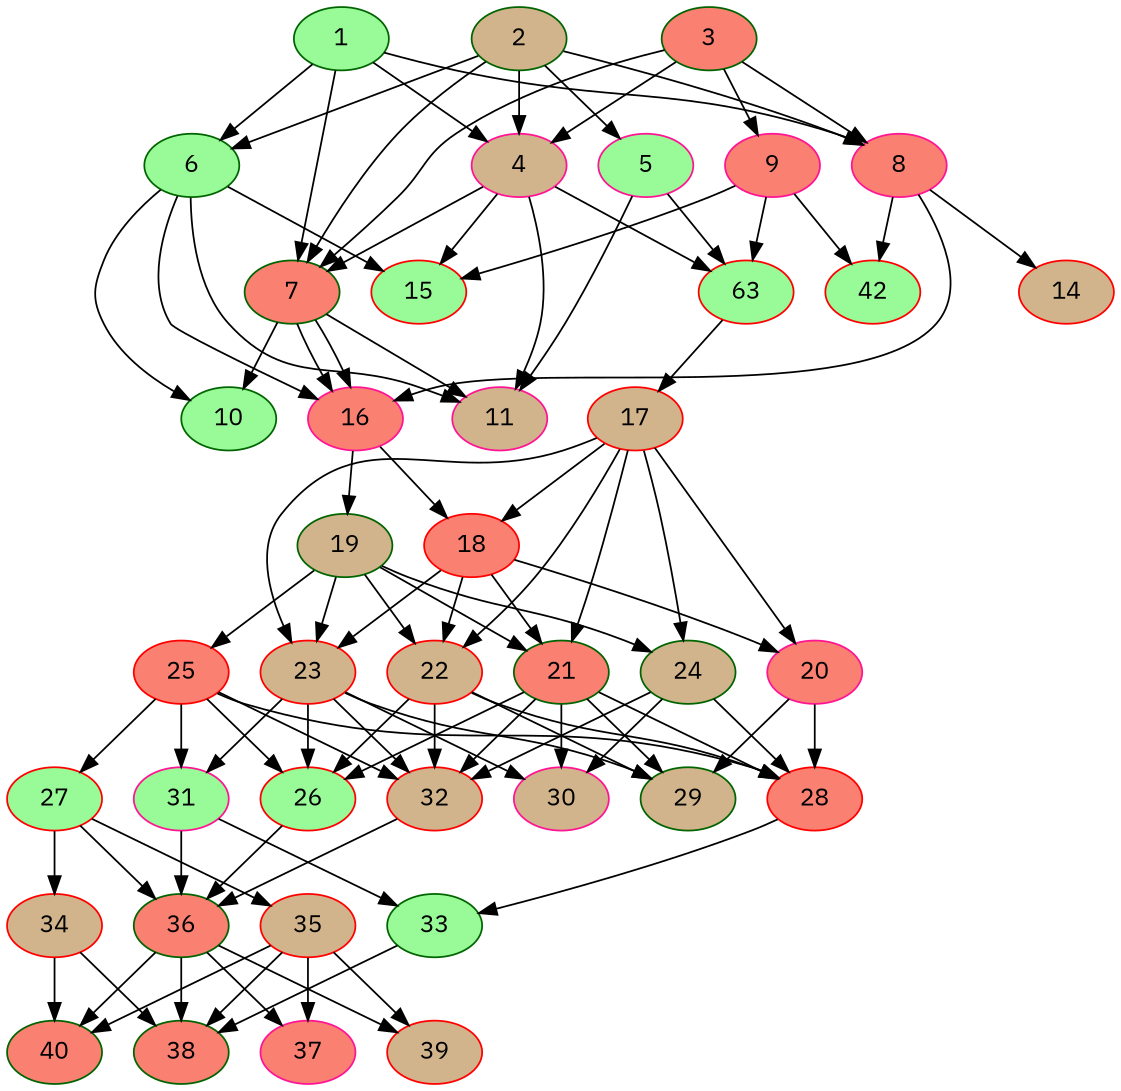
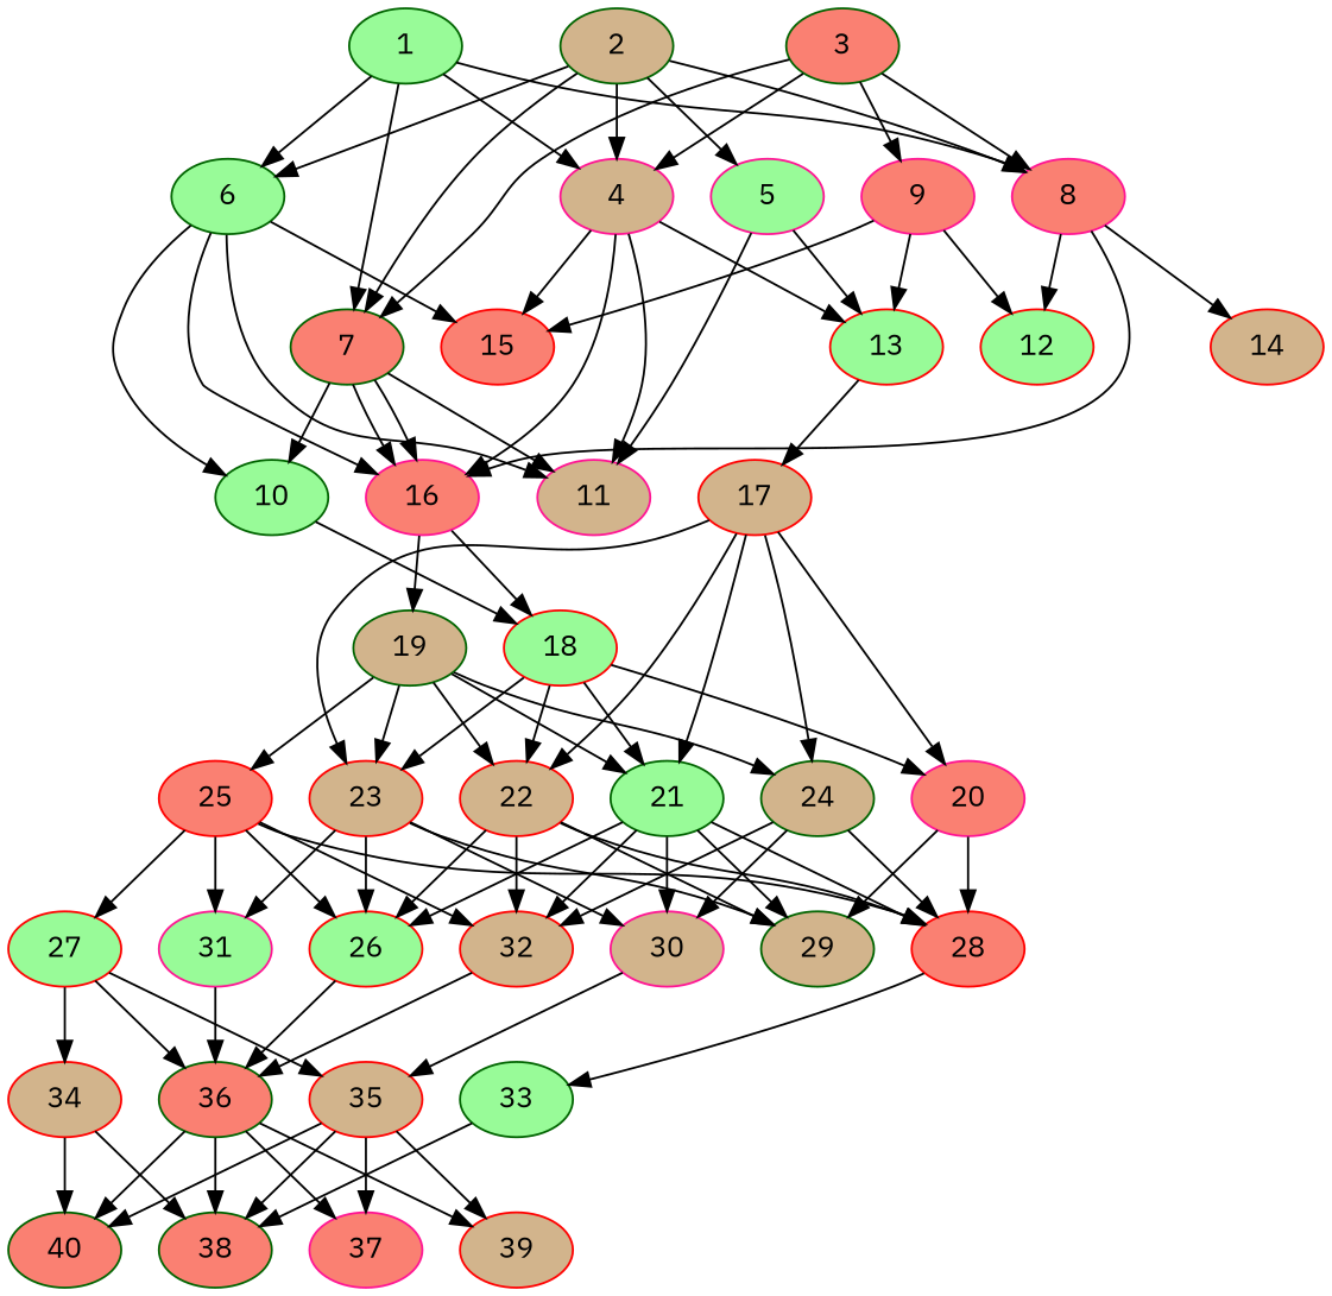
  digraph {
    fontname="IBM Plex Sans"
    node [alpha=0.08 color=red fillcolor=tan fontname="IBM Plex Sans" style=filled]
    edge [fontname="IBM Plex Sans"]
    1 [alpha=0.06 color=darkgreen expect_size=37455872 fillcolor=palegreen]
    4 [alpha=0.01 color=deeppink expect_size=14103552]
    6 [alpha=0.11 color=darkgreen expect_size=23693312 fillcolor=palegreen]
    7 [color=darkgreen expect_size=11478016 fillcolor=salmon]
    8 [color=deeppink expect_size=51373056 fillcolor=salmon]
    11 [alpha=0.16 color=deeppink expect_size=46505984]
-   13 [alpha=0.03 expect_size=36216832 fillcolor=palegreen label=63]
-   15 [alpha=0.10 expect_size=39644160 fillcolor=palegreen]
+   13 [alpha=0.03 expect_size=36216832 fillcolor=palegreen]
+   15 [alpha=0.10 expect_size=39644160 fillcolor=salmon]
    16 [alpha=0.20 color=deeppink expect_size=12466176 fillcolor=salmon]
    10 [alpha=0.17 color=darkgreen expect_size=10560512 fillcolor=palegreen]
-   12 [alpha=0.12 expect_size=13193216 fillcolor=palegreen label=42]
+   12 [alpha=0.12 expect_size=13193216 fillcolor=palegreen]
    14 [expect_size=36779008]
    17 [expect_size=37888000]
-   18 [alpha=0.12 expect_size=9336832 fillcolor=salmon]
+   18 [alpha=0.12 expect_size=9336832 fillcolor=palegreen]
    19 [alpha=0.12 color=darkgreen expect_size=28612608]
    2 [alpha=0.10 color=darkgreen expect_size=19257344]
    5 [color=deeppink expect_size=37791744 fillcolor=palegreen]
    3 [alpha=0.00 color=darkgreen expect_size=12777472 fillcolor=salmon]
    9 [alpha=0.11 color=deeppink expect_size=31898624 fillcolor=salmon]
    20 [alpha=0.06 color=deeppink expect_size=6349824 fillcolor=salmon]
-   21 [alpha=0.14 color=darkgreen expect_size=46594048 fillcolor=salmon]
+   21 [alpha=0.14 color=darkgreen expect_size=46594048 fillcolor=palegreen]
    22 [expect_size=37081088]
    23 [alpha=0.05 expect_size=17105920]
    24 [alpha=0.06 color=darkgreen expect_size=23480320]
    25 [alpha=0.01 expect_size=42002432 fillcolor=salmon]
    28 [alpha=0.13 expect_size=35906560 fillcolor=salmon]
    29 [alpha=0.09 color=darkgreen expect_size=16657408]
    26 [alpha=0.03 expect_size=17900544 fillcolor=palegreen]
    30 [alpha=0.07 color=deeppink expect_size=45188096]
    32 [alpha=0.02 expect_size=46744576]
    31 [alpha=0.03 color=deeppink expect_size=13021184 fillcolor=palegreen]
    27 [expect_size=17377280 fillcolor=palegreen]
    33 [alpha=0.14 color=darkgreen expect_size=18813952 fillcolor=palegreen]
    36 [alpha=0.03 color=darkgreen expect_size=46928896 fillcolor=salmon]
    35 [alpha=0.19 expect_size=45386752]
    34 [alpha=0.19 expect_size=31135744]
    38 [alpha=0.18 color=darkgreen expect_size=26289152 fillcolor=salmon]
    40 [alpha=0.16 color=darkgreen expect_size=29867008 fillcolor=salmon]
    37 [alpha=0.20 color=deeppink expect_size=7026688 fillcolor=salmon]
    39 [alpha=0.07 expect_size=9288704]
    1 -> 4
    1 -> 6
    1 -> 7
    1 -> 8
    4 -> 11
    4 -> 13
    4 -> 15
-   4 -> 7
+   4 -> 16
    6 -> 11
    6 -> 15
    6 -> 16
    6 -> 10
    7 -> 11
    7 -> 16
    7 -> 16
    7 -> 10
    8 -> 16
    8 -> 12
    8 -> 14
    13 -> 17
    16 -> 18
    16 -> 19
-   17 -> 18
+   10 -> 18
    17 -> 20
    17 -> 21
    17 -> 22
    17 -> 23
    17 -> 24
    18 -> 20
    18 -> 21
    18 -> 22
    18 -> 23
    19 -> 21
    19 -> 22
    19 -> 23
    19 -> 24
    19 -> 25
    2 -> 4
    2 -> 6
    2 -> 7
    2 -> 8
    2 -> 5
    5 -> 11
    5 -> 13
    3 -> 4
    3 -> 7
    3 -> 8
    3 -> 9
    9 -> 13
    9 -> 15
    9 -> 12
    20 -> 28
    20 -> 29
    21 -> 28
    21 -> 29
    21 -> 26
    21 -> 30
    21 -> 32
    22 -> 28
    22 -> 29
    22 -> 26
    22 -> 32
    23 -> 29
    23 -> 26
    23 -> 30
-   23 -> 32
    23 -> 31
    24 -> 28
    24 -> 30
    24 -> 32
    25 -> 28
    25 -> 26
    25 -> 32
    25 -> 31
    25 -> 27
    28 -> 33
    26 -> 36
+   30 -> 35
    32 -> 36
-   31 -> 33
    31 -> 36
    27 -> 36
    27 -> 35
    27 -> 34
    33 -> 38
    36 -> 38
    36 -> 40
    36 -> 37
    36 -> 39
    35 -> 38
    35 -> 40
    35 -> 37
    35 -> 39
    34 -> 38
    34 -> 40
  }
